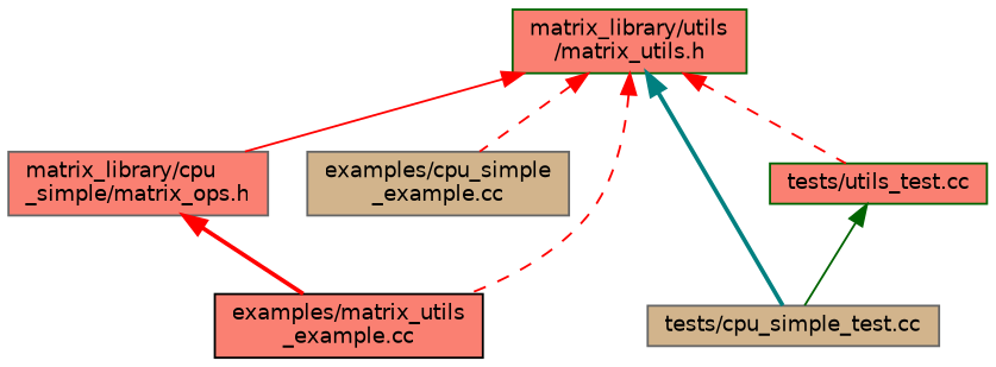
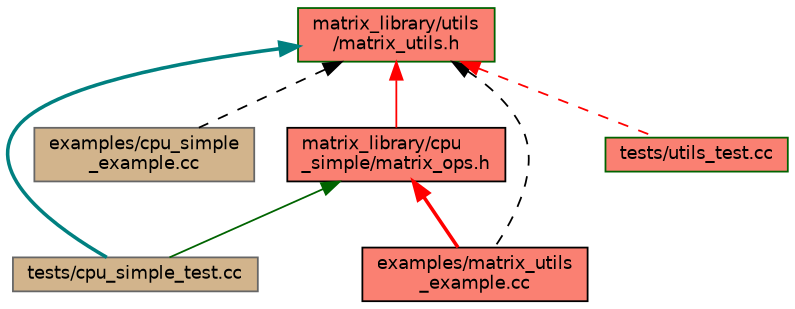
  digraph {
    node [color=darkgreen fillcolor=salmon fontname=Helvetica fontsize=10 shape=record style=filled]
    edge [color=red dir=back fontname=Helvetica fontsize=10 labelfontname=Helvetica labelfontsize=10 style=dashed]
    n1 [fontcolor=black height=0.2 label="matrix_library/utils\l/matrix_utils.h" width=0.4]
-   n2 [color=gray40 height=0.2 label="matrix_library/cpu\l_simple/matrix_ops.h" width=0.4]
+   n2 [color=black height=0.2 label="matrix_library/cpu\l_simple/matrix_ops.h" width=0.4]
    n3 [color=gray40 fillcolor=tan height=0.2 label="examples/cpu_simple\l_example.cc" width=0.4]
    n4 [color=gray40 fillcolor=tan height=0.2 label="tests/cpu_simple_test.cc" width=0.4]
    n5 [color=black height=0.2 label="examples/matrix_utils\l_example.cc" width=0.4]
    n6 [height=0.2 label="tests/utils_test.cc" width=0.4]
    n1 -> n2 [style=solid]
-   n1 -> n3
+   n1 -> n3 [color=black]
    n1 -> n4 [color=teal style=bold]
-   n1 -> n5
+   n1 -> n5 [color=black]
    n1 -> n6
-   n6 -> n4 [color=darkgreen style=solid]
+   n2 -> n4 [color=darkgreen style=solid]
    n2 -> n5 [style=bold]
  }
